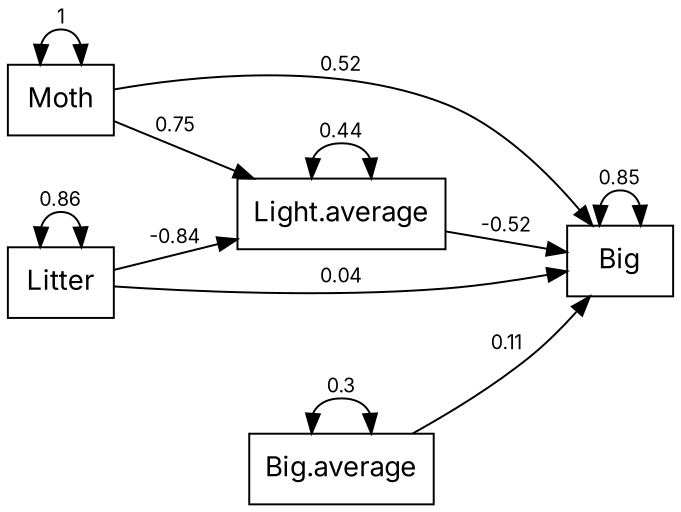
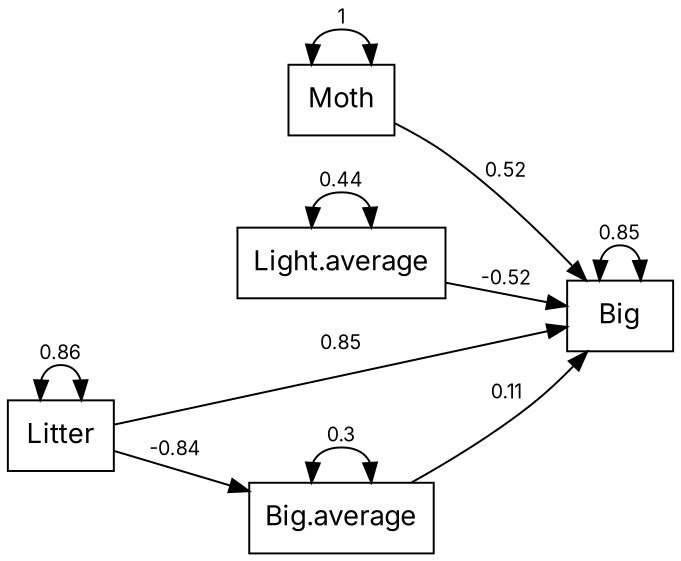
  digraph {
    fontname=Inter
    rankdir=LR
    node [fontname=Inter fontsize=14 shape=box]
    edge [fontname=Inter fontsize=10]
    Moth
    "Light.average"
    n3 [label=Big]
    Litter
    n5 [label="Big.average"]
    Moth -> Moth [dir=both label=1]
-   Moth -> "Light.average" [label=0.75]
    Moth -> n3 [label=0.52]
    "Light.average" -> "Light.average" [dir=both label=0.44]
    "Light.average" -> n3 [label=-0.52]
    n3 -> n3 [dir=both label=0.85]
-   Litter -> n3 [label=0.04]
+   Litter -> n3 [label=0.85]
    Litter -> Litter [dir=both label=0.86]
-   Litter -> "Light.average" [label=-0.84]
+   Litter -> n5 [label=-0.84]
    n5 -> n3 [label=0.11]
    n5 -> n5 [dir=both label=0.3]
  }
